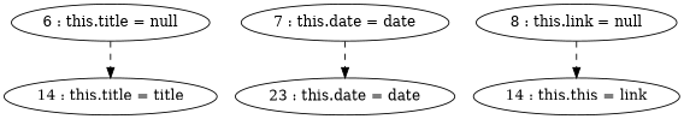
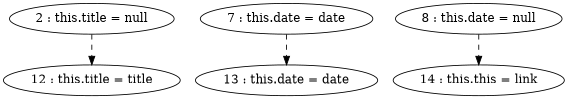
  digraph {
    edge [style=dashed]
-   "6 : this.title = null"
-   "12 : this.title = title" [label="14 : this.title = title"]
+   "6 : this.title = null" [label="2 : this.title = null"]
+   "12 : this.title = title"
    n3 [label="7 : this.date = date"]
-   "13 : this.date = date" [label="23 : this.date = date"]
+   "13 : this.date = date"
    n5 [label="14 : this.this = link"]
-   "8 : this.link = null"
+   "8 : this.link = null" [label="8 : this.date = null"]
    "6 : this.title = null" -> "12 : this.title = title"
    n3 -> "13 : this.date = date"
    "8 : this.link = null" -> n5
  }
